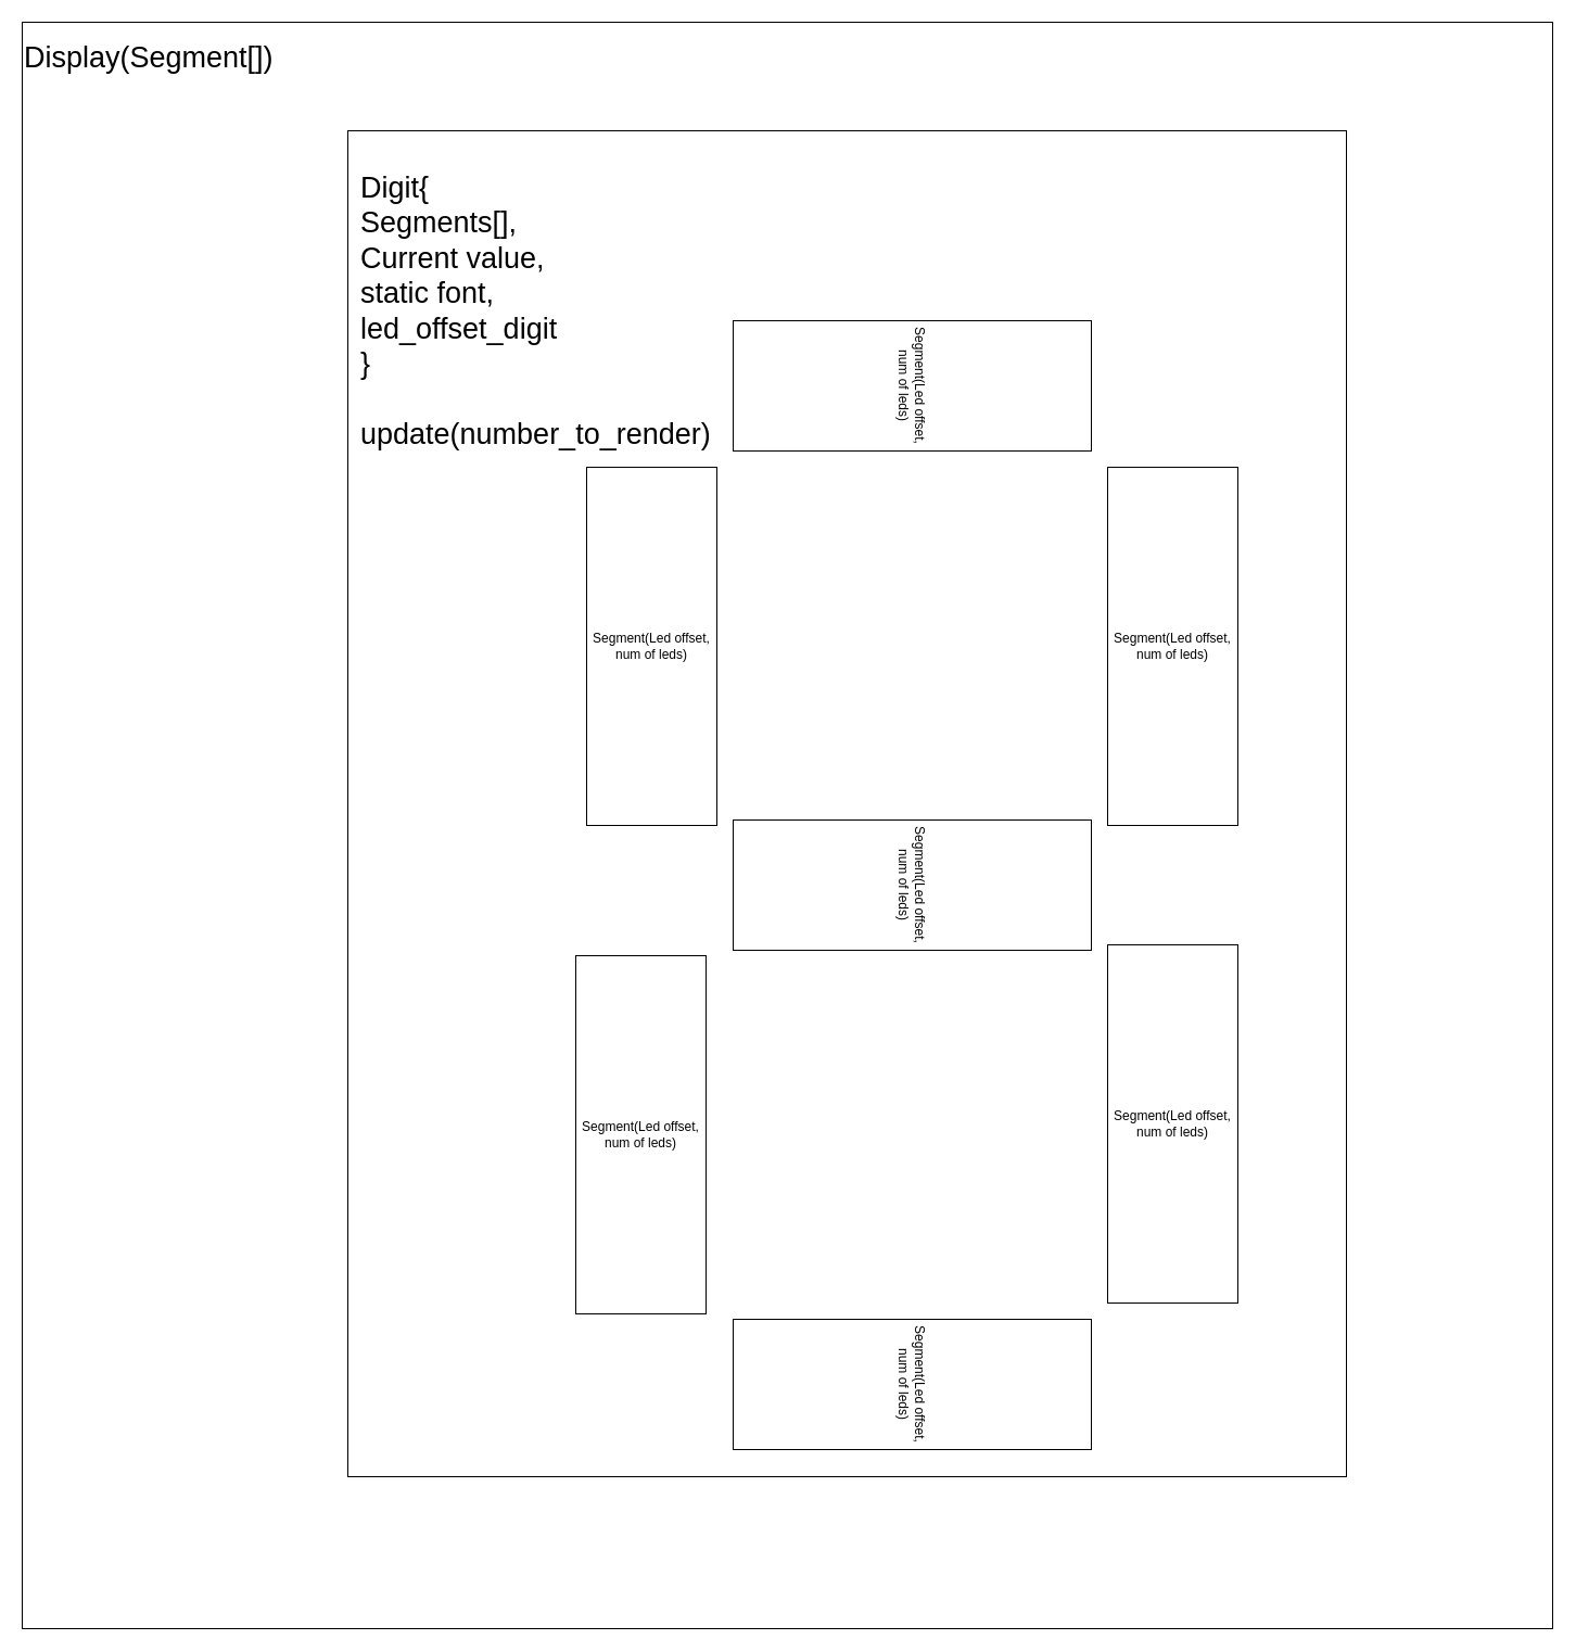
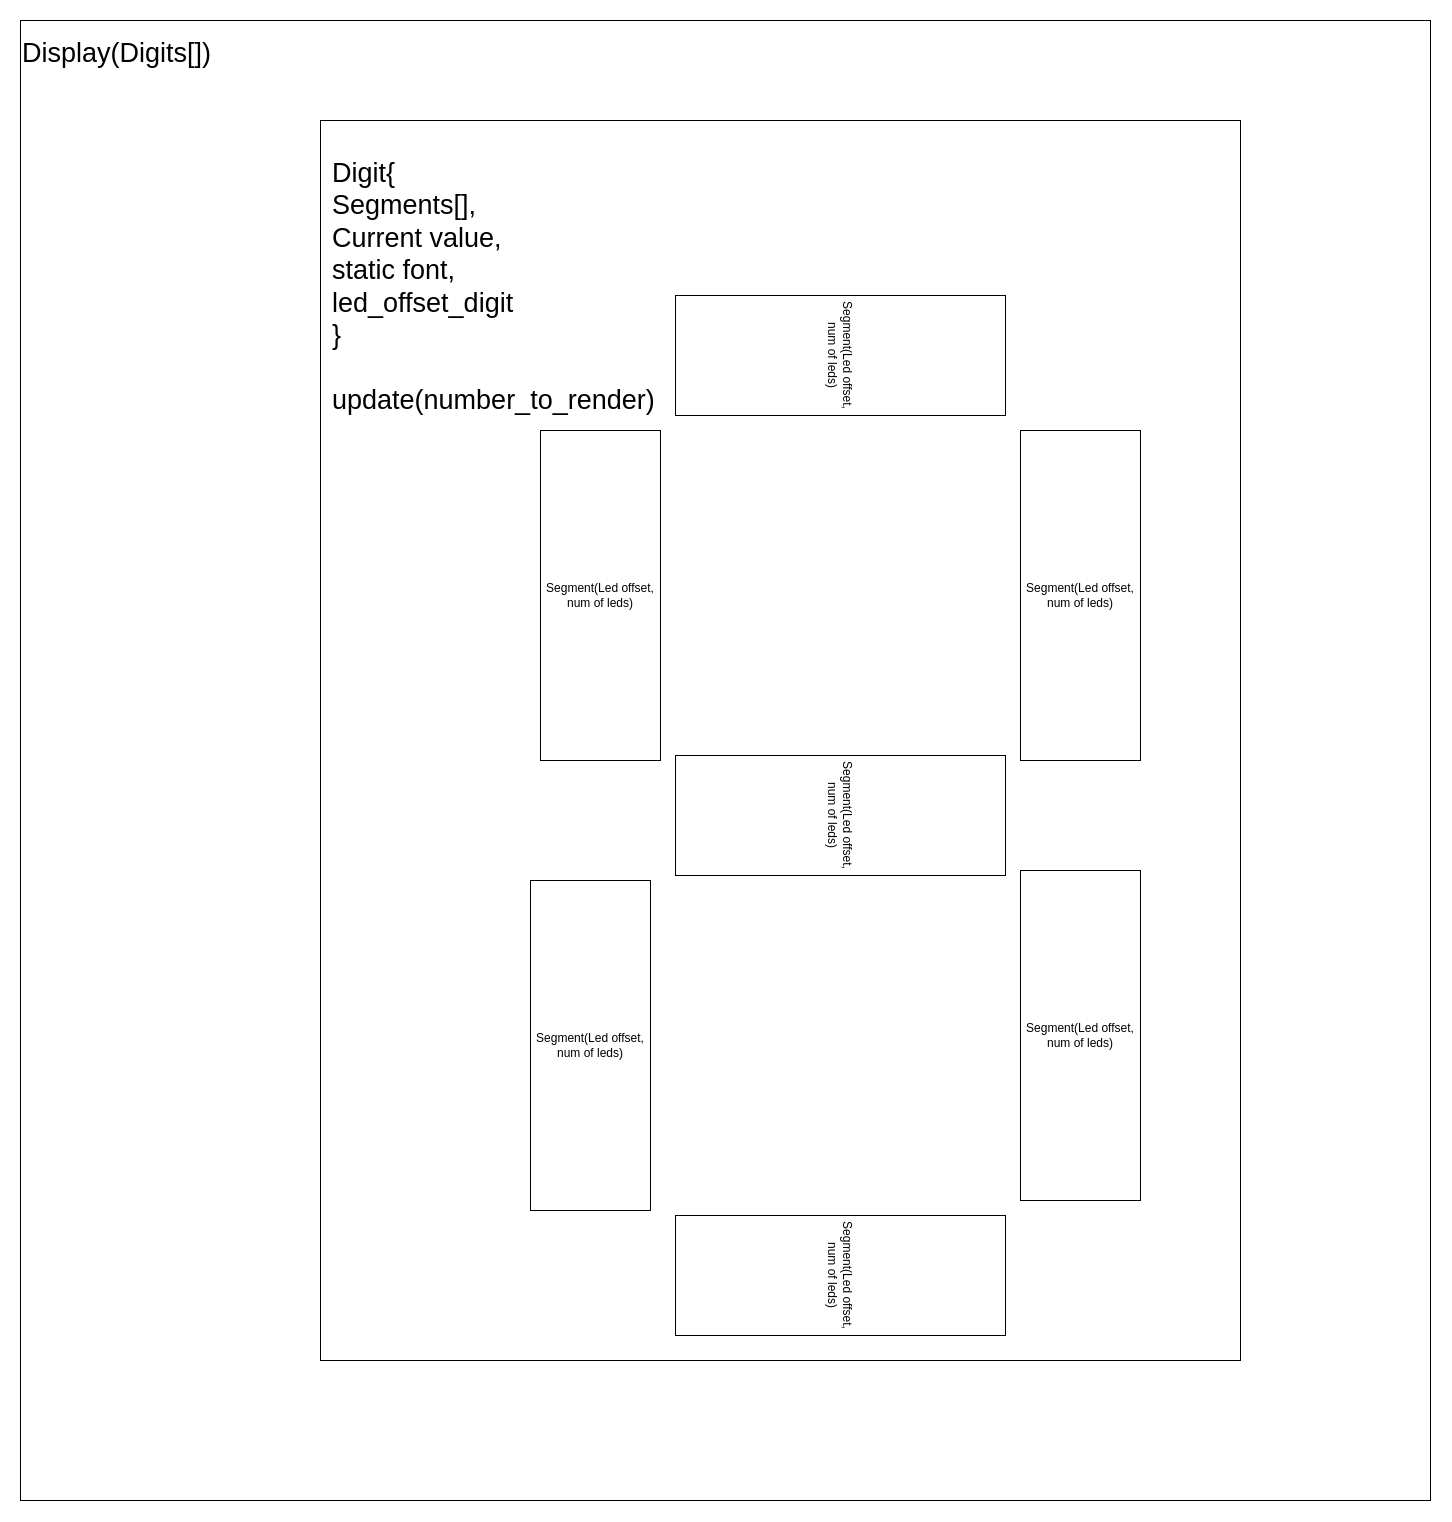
  <mxCell id="0" />
  <mxCell id="1" parent="0" />
  <mxCell id="2" value="" style="rounded=0;whiteSpace=wrap;html=1;" vertex="1" parent="1"><mxGeometry x="20" y="20" width="1410" height="1480" as="geometry" /></mxCell>
  <mxCell id="3" value="" style="rounded=0;whiteSpace=wrap;html=1;" vertex="1" parent="1"><mxGeometry x="320" y="120" width="920" height="1240" as="geometry" /></mxCell>
  <mxCell id="4" value="Segment(Led offset, num of leds)" style="rounded=0;whiteSpace=wrap;html=1;" vertex="1" parent="1"><mxGeometry x="1020" y="870" width="120" height="330" as="geometry" /></mxCell>
  <mxCell id="5" value="Segment(Led offset, num of leds)" style="rounded=0;whiteSpace=wrap;html=1;rotation=90;" vertex="1" parent="1"><mxGeometry x="780" y="190" width="120" height="330" as="geometry" /></mxCell>
  <mxCell id="6" value="Segment(Led offset, num of leds)" style="rounded=0;whiteSpace=wrap;html=1;rotation=90;" vertex="1" parent="1"><mxGeometry x="780" y="1110" width="120" height="330" as="geometry" /></mxCell>
  <mxCell id="7" value="Segment(Led offset, num of leds)" style="rounded=0;whiteSpace=wrap;html=1;rotation=90;" vertex="1" parent="1"><mxGeometry x="780" y="650" width="120" height="330" as="geometry" /></mxCell>
  <mxCell id="8" value="Segment(Led offset, num of leds)" style="rounded=0;whiteSpace=wrap;html=1;" vertex="1" parent="1"><mxGeometry x="530" y="880" width="120" height="330" as="geometry" /></mxCell>
  <mxCell id="9" value="Segment(Led offset, num of leds)" style="rounded=0;whiteSpace=wrap;html=1;" vertex="1" parent="1"><mxGeometry x="540" y="430" width="120" height="330" as="geometry" /></mxCell>
  <mxCell id="10" value="Segment(Led offset, num of leds)" style="rounded=0;whiteSpace=wrap;html=1;" vertex="1" parent="1"><mxGeometry x="1020" y="430" width="120" height="330" as="geometry" /></mxCell>
  <mxCell id="11" value="&lt;font style=&quot;font-size: 27px;&quot;&gt;Digit{&lt;br&gt;Segments[], &lt;br&gt;Current value, &lt;br&gt;static font,&lt;br style=&quot;border-color: var(--border-color);&quot;&gt;led_offset_digit&lt;br&gt;}&lt;br&gt;&lt;br&gt;update(number_to_render)&lt;br&gt;&lt;/font&gt;" style="text;html=1;strokeColor=none;fillColor=none;align=left;verticalAlign=top;whiteSpace=wrap;rounded=0;" vertex="1" parent="1"><mxGeometry x="330" y="150" width="280" height="300" as="geometry" /></mxCell>
- <mxCell id="12" value="&lt;font style=&quot;font-size: 27px;&quot;&gt;Display(Segment[])&lt;br&gt;&lt;br&gt;&lt;br&gt;&lt;/font&gt;" style="text;html=1;strokeColor=none;fillColor=none;align=left;verticalAlign=top;whiteSpace=wrap;rounded=0;" vertex="1" parent="1"><mxGeometry x="20" y="30" width="290" height="440" as="geometry" /></mxCell>
+ <mxCell id="12" value="&lt;font style=&quot;font-size: 27px;&quot;&gt;Display(Digits[])&lt;br&gt;&lt;br&gt;&lt;br&gt;&lt;/font&gt;" style="text;html=1;strokeColor=none;fillColor=none;align=left;verticalAlign=top;whiteSpace=wrap;rounded=0;" vertex="1" parent="1"><mxGeometry x="20" y="30" width="290" height="440" as="geometry" /></mxCell>
